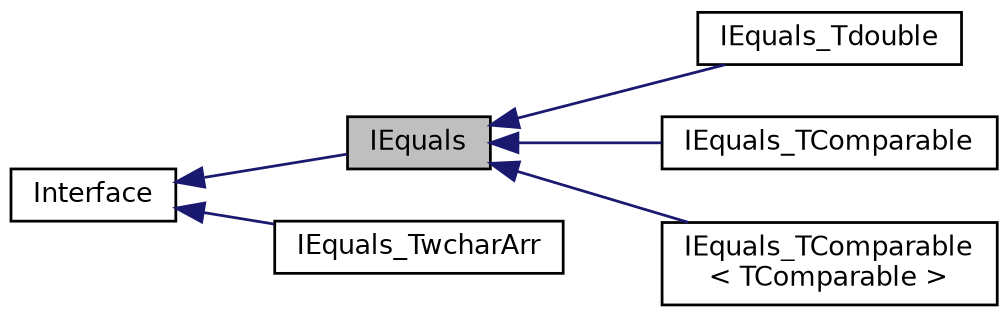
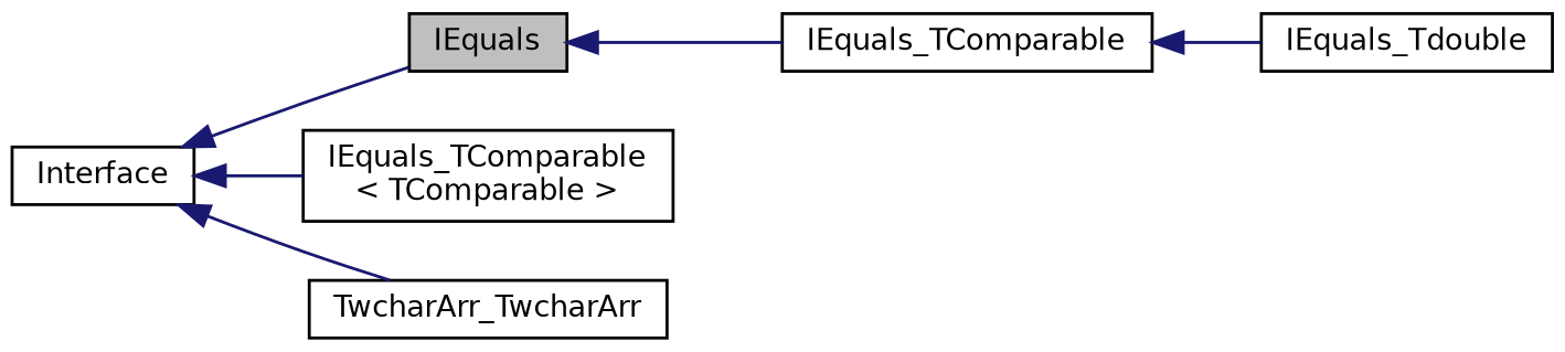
  digraph {
    rankdir=LR
    node [color=black fillcolor=white fontname=Helvetica fontsize=10 shape=record style=filled]
    edge [color=midnightblue dir=back fontname=Helvetica fontsize=10 labelfontname=Helvetica labelfontsize=10 style=solid]
    n1 [fillcolor=grey75 fontcolor=black height=0.2 label=IEquals width=0.4]
    n2 [height=0.2 label=IEquals_Tdouble width=0.4]
    n3 [height=0.2 label=IEquals_TComparable width=0.4]
    n4 [height=0.2 label="IEquals_TComparable\l\< TComparable \>" width=0.4]
-   n5 [height=0.2 label=IEquals_TwcharArr width=0.4]
+   n5 [height=0.2 label=TwcharArr_TwcharArr width=0.4]
    n6 [height=0.2 label=Interface width=0.4]
-   n1 -> n2
+   n3 -> n2
    n1 -> n3
-   n1 -> n4
+   n6 -> n4
    n6 -> n1
    n6 -> n5
  }
